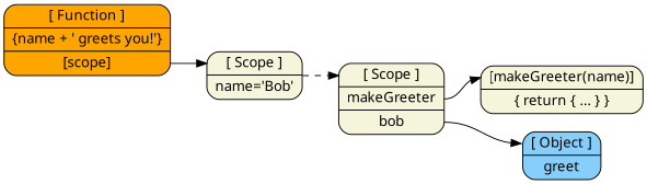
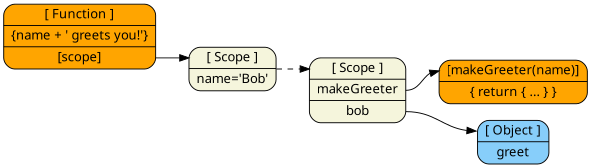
  digraph {
    rankdir=LR
    node [fillcolor=beige fontname=Sans shape=Mrecord style=filled]
    edge [headport=__proto__]
    n1 [label="<__proto__>[ Scope ]|<makeGreeter>makeGreeter|<bob>bob"]
    n2 [fillcolor=lightskyblue label="<__proto__>[ Object ]|<greet>greet"]
-   n3 [label="<__proto__>[makeGreeter(name)]|\{ return \{ ... \} \}"]
+   n3 [fillcolor=orange label="<__proto__>[makeGreeter(name)]|\{ return \{ ... \} \}"]
    n4 [label="<__proto__>[ Scope ]|<name>name='Bob'"]
    n5 [fillcolor=orange label="<__proto__>[ Function ]|\{name + ' greets you!'\}|<__scope__>[scope]"]
    n1 -> n2 [tailport=bob]
    n1 -> n3 [tailport=makeGreeter]
    n4 -> n1 [style=dashed]
    n5 -> n4 [tailport=__scope__]
  }
